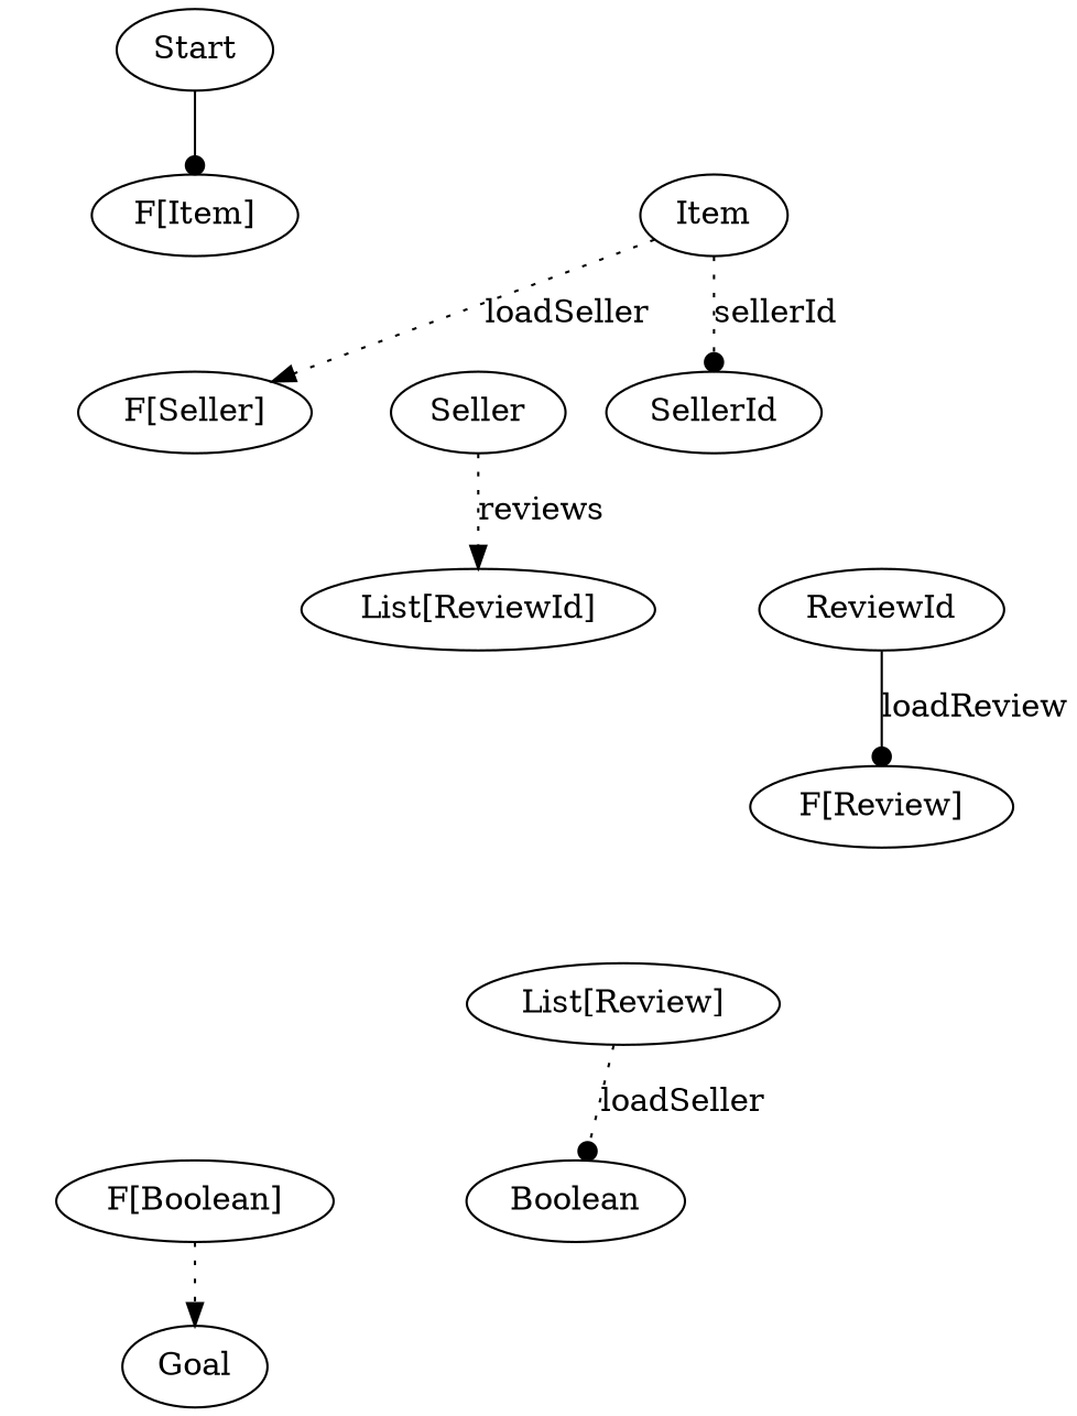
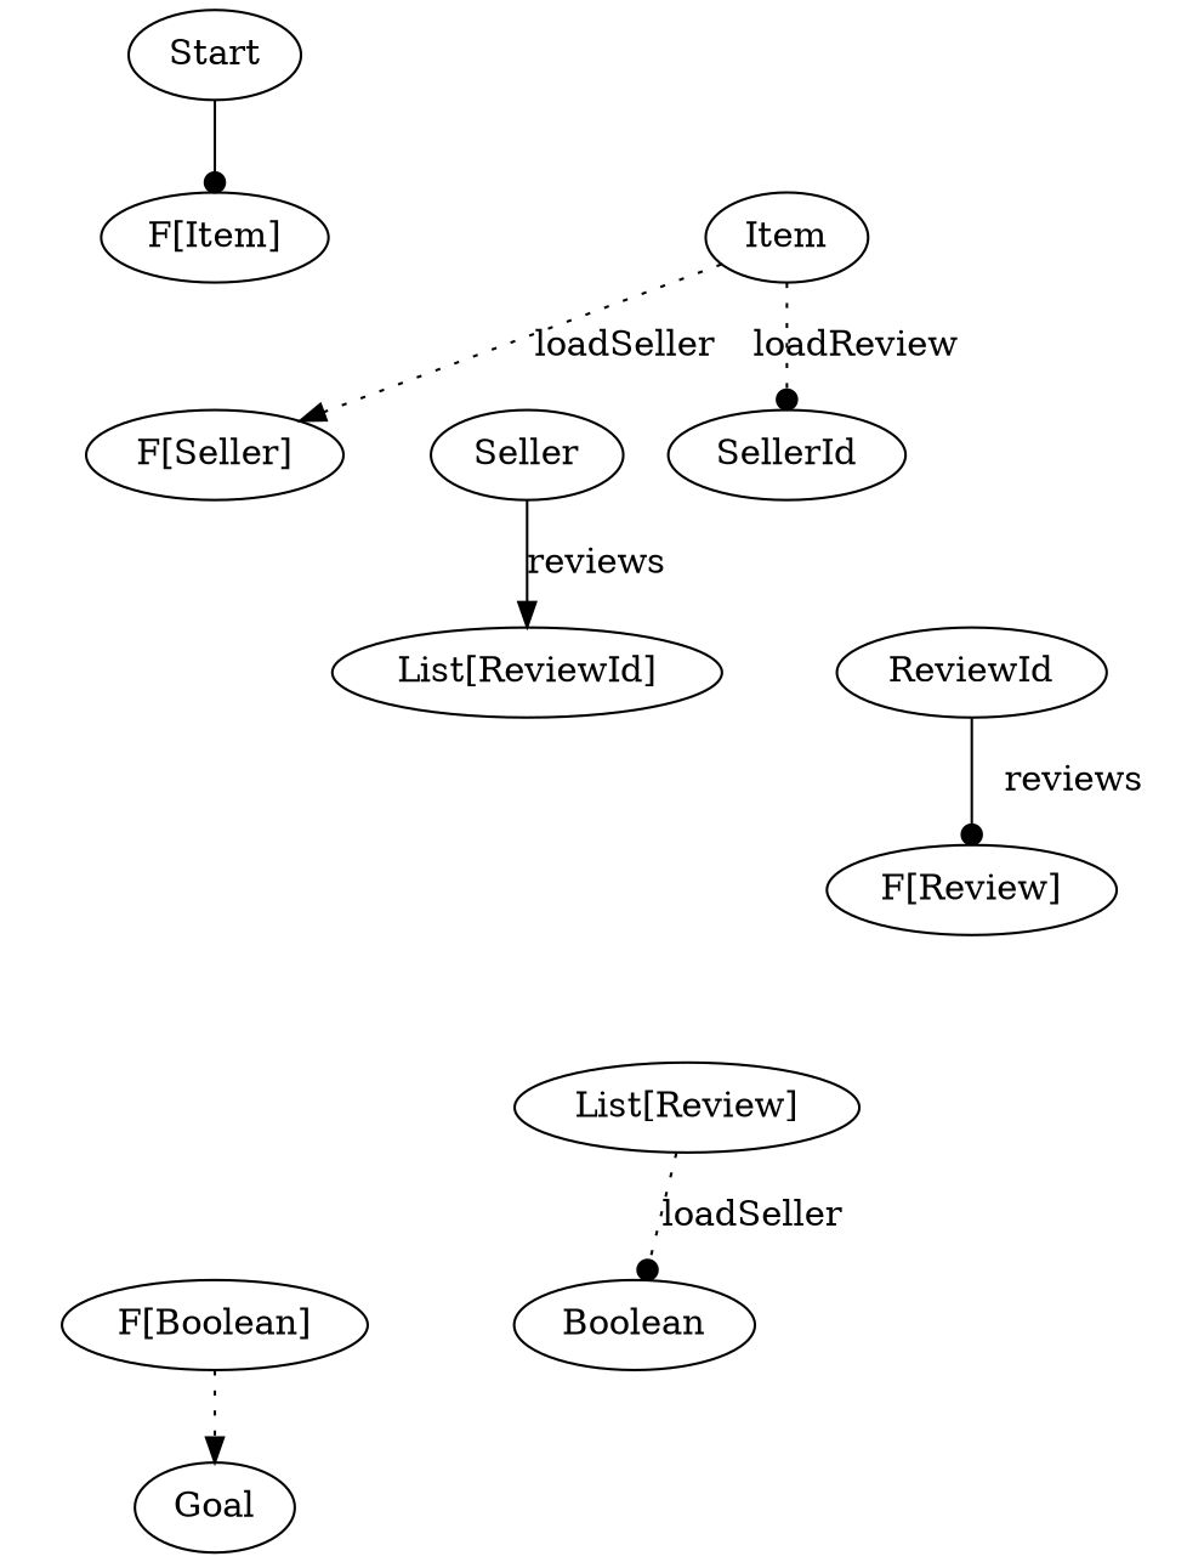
  digraph {
    node [group=2]
    edge [style=invis]
    n1 [group=1 label="F[Item]"]
    Item
    n3 [group=1 label="F[Seller]"]
    Seller
    n5 [label="List[ReviewId]"]
    n6 [group=3 label=ReviewId]
    n7 [label="List[F[Review]]" style=invis]
    n8 [group=3 label="F[Review]"]
    n9 [group=1 label="F[List[Review]]" style=invis]
    n10 [group=3 label="List[Review]"]
    n11 [group=1 label="F[Boolean]"]
    Boolean
    SellerId
    Goal [group=""]
    Start [group=""]
    subgraph sub_1 {
      rank=same
      n1
      Item
    }
    subgraph sub_2 {
      rank=same
      n3
      Seller
    }
    subgraph sub_3 {
      rank=same
      n5
      n6
    }
    subgraph sub_4 {
      rank=same
      n7
      n8
    }
    subgraph sub_5 {
      rank=same
      n9
      n10
    }
    subgraph sub_6 {
      rank=same
      n11
      Boolean
    }
    n1 -> Item
    n1 -> n3
    Item -> n3 [arrowhead=normal label=loadSeller style=dotted]
-   Item -> SellerId [arrowhead=dot label=sellerId style=dotted]
+   Item -> SellerId [arrowhead=dot label=loadReview style=dotted]
    n3 -> Seller
    n3 -> n9
-   Seller -> n5 [arrowhead=normal label=reviews style=dotted]
+   Seller -> n5 [arrowhead=normal label=reviews style=solid]
    n5 -> n6 [dir=back label=lift]
    n5 -> n7
-   n6 -> n8 [arrowhead=dot label=loadReview style=solid]
+   n6 -> n8 [arrowhead=dot label=reviews style=solid]
    n7 -> n8 [dir=back label=lift]
    n7 -> n9 [label=flip]
    n7 -> n10
    n9 -> n10 [dir=back label=lift]
    n9 -> n11
    n10 -> Boolean [arrowhead=dot label=loadSeller style=dotted]
    n11 -> Boolean [dir=back label=lift]
    n11 -> Goal [arrowhead=normal style=dotted]
    Start -> n1 [arrowhead=dot style=solid]
  }
